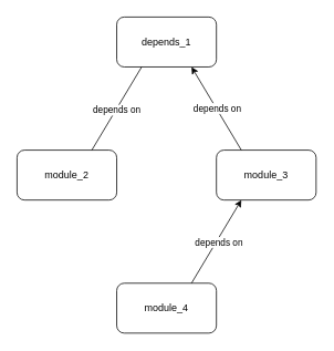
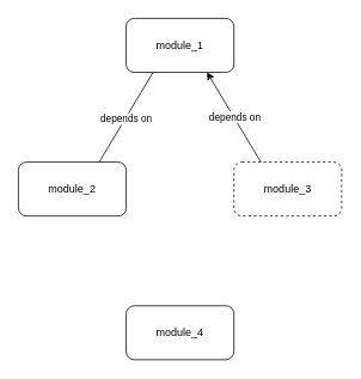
  <mxCell id="0" />
  <mxCell id="1" parent="0" />
- <mxCell id="2" value="depends_1" style="rounded=1;whiteSpace=wrap;html=1;" vertex="1" parent="1"><mxGeometry x="140" y="20" width="120" height="60" as="geometry" /></mxCell>
+ <mxCell id="2" value="module_1" style="rounded=1;whiteSpace=wrap;html=1;" vertex="1" parent="1"><mxGeometry x="140" y="20" width="120" height="60" as="geometry" /></mxCell>
  <mxCell id="3" value="module_2" style="rounded=1;whiteSpace=wrap;html=1;" vertex="1" parent="1"><mxGeometry x="20" y="180" width="120" height="60" as="geometry" /></mxCell>
- <mxCell id="4" value="module_3" style="rounded=1;whiteSpace=wrap;html=1;" vertex="1" parent="1"><mxGeometry x="260" y="180" width="120" height="60" as="geometry" /></mxCell>
+ <mxCell id="4" value="module_3" style="rounded=1;whiteSpace=wrap;html=1;dashed=1;" vertex="1" parent="1"><mxGeometry x="260" y="180" width="120" height="60" as="geometry" /></mxCell>
  <mxCell id="5" value="module_4" style="rounded=1;whiteSpace=wrap;html=1;" vertex="1" parent="1"><mxGeometry x="140" y="340" width="120" height="60" as="geometry" /></mxCell>
- <mxCell id="6" value="" style="endArrow=classic;html=1;rounded=0;exitX=0.75;exitY=0;exitDx=0;exitDy=0;entryX=0.25;entryY=1;entryDx=0;entryDy=0;" edge="1" parent="1" source="5" target="4"><mxGeometry width="50" height="50" relative="1" as="geometry"><mxPoint x="170" y="550" as="sourcePoint" /><mxPoint x="220" y="500" as="targetPoint" /></mxGeometry></mxCell>
- <mxCell id="7" value="depends on" style="edgeLabel;html=1;align=center;verticalAlign=middle;resizable=0;points=[];" vertex="1" connectable="0" parent="6"><mxGeometry x="0.012" y="-3" relative="1" as="geometry"><mxPoint as="offset" /></mxGeometry></mxCell>
  <mxCell id="8" value="" style="endArrow=none;html=1;rounded=0;exitX=0.75;exitY=0;exitDx=0;exitDy=0;entryX=0.25;entryY=1;entryDx=0;entryDy=0;" edge="1" parent="1" source="3" target="2"><mxGeometry width="50" height="50" relative="1" as="geometry"><mxPoint x="170" y="550" as="sourcePoint" /><mxPoint x="220" y="500" as="targetPoint" /></mxGeometry></mxCell>
  <mxCell id="9" value="depends on" style="edgeLabel;html=1;align=center;verticalAlign=middle;resizable=0;points=[];" vertex="1" connectable="0" parent="8"><mxGeometry x="-0.024" relative="1" as="geometry"><mxPoint as="offset" /></mxGeometry></mxCell>
  <mxCell id="10" value="" style="endArrow=classic;html=1;rounded=0;exitX=0.25;exitY=0;exitDx=0;exitDy=0;entryX=0.75;entryY=1;entryDx=0;entryDy=0;" edge="1" parent="1" source="4" target="2"><mxGeometry width="50" height="50" relative="1" as="geometry"><mxPoint x="170" y="550" as="sourcePoint" /><mxPoint x="220" y="500" as="targetPoint" /></mxGeometry></mxCell>
  <mxCell id="11" value="depends on" style="edgeLabel;html=1;align=center;verticalAlign=middle;resizable=0;points=[];" vertex="1" connectable="0" parent="10"><mxGeometry x="-0.097" y="2" relative="1" as="geometry"><mxPoint x="-1" y="-6" as="offset" /></mxGeometry></mxCell>
